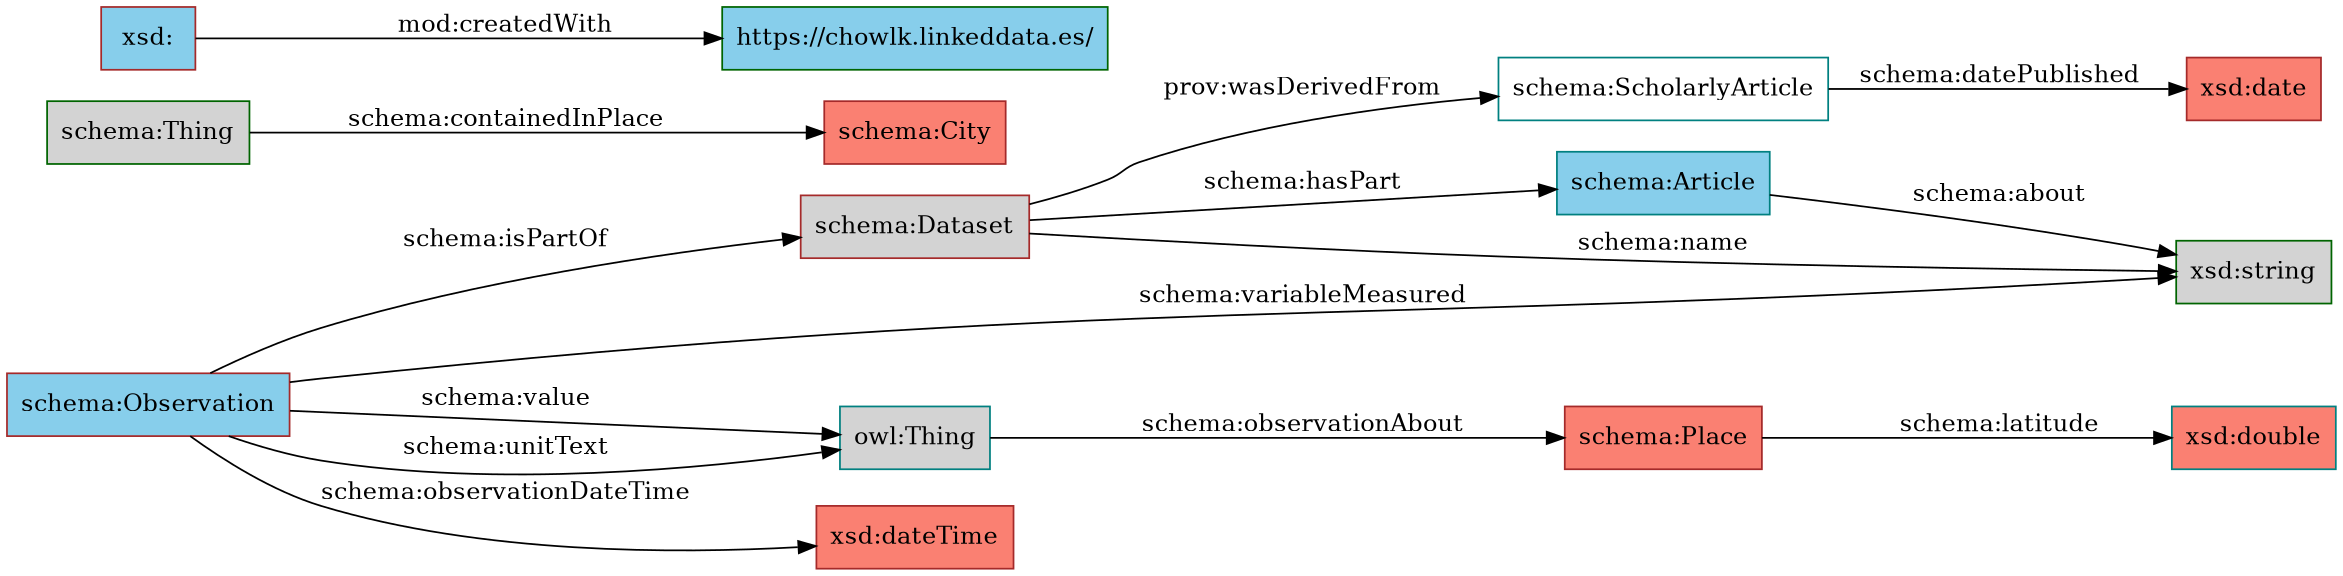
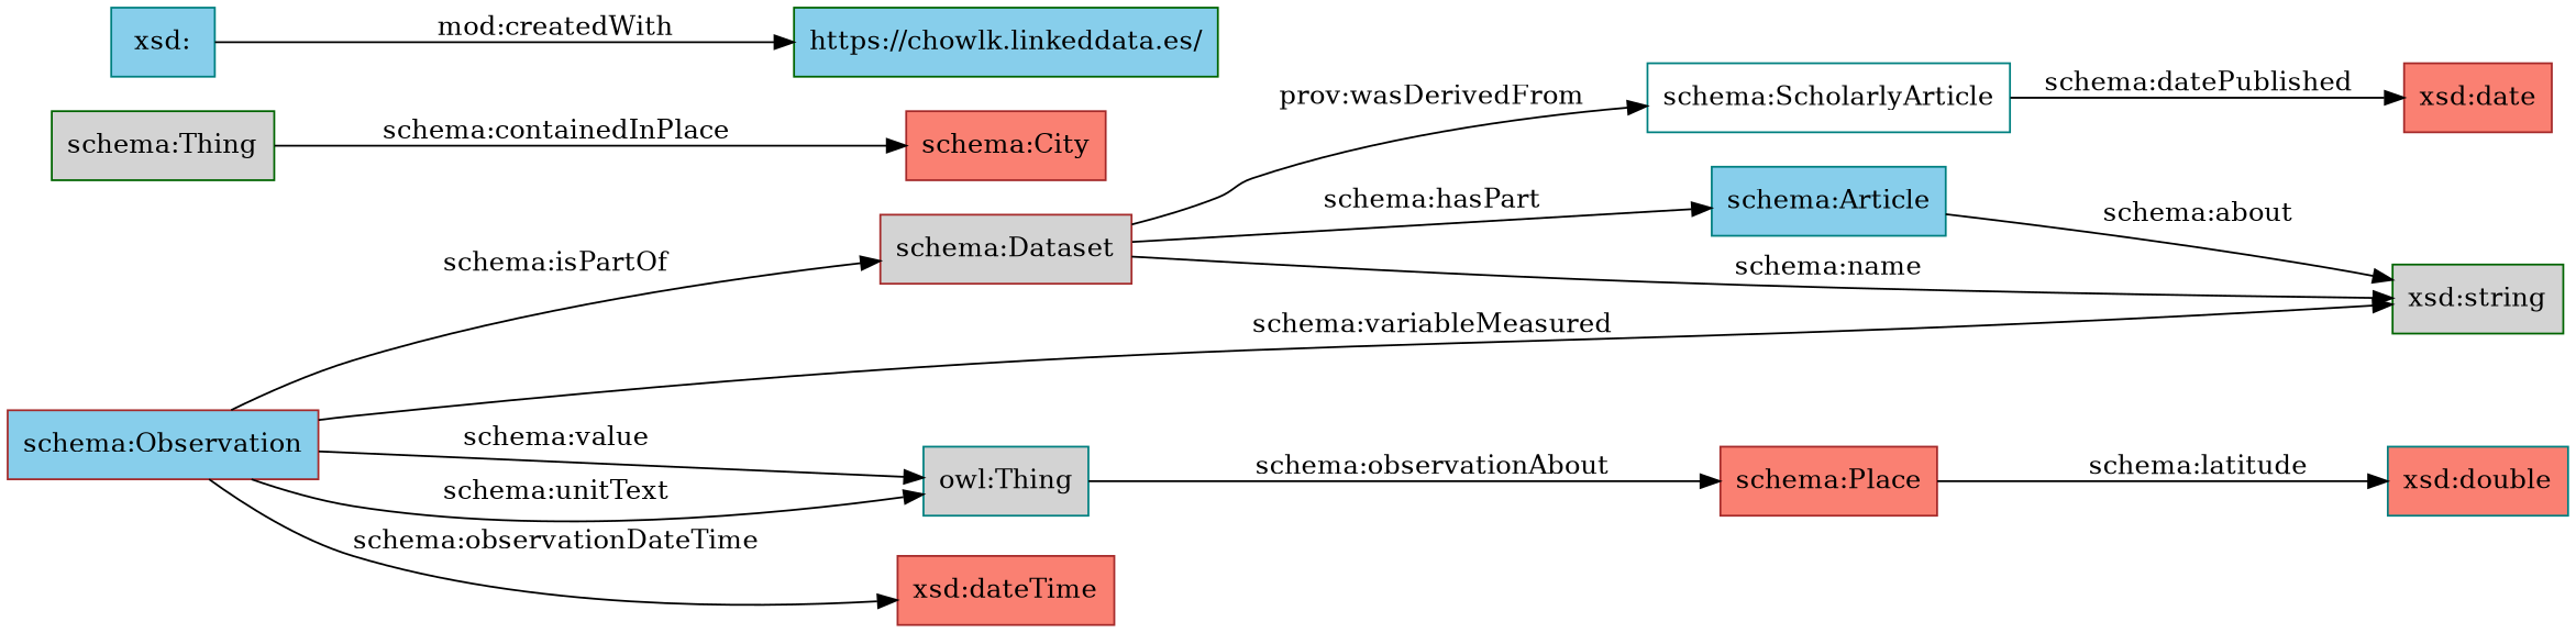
  digraph {
    rankdir=LR
    node [color=brown fillcolor=salmon shape=rectangle style=filled]
    "schema:Observation" [fillcolor=skyblue]
    "schema:Dataset" [fillcolor=lightgrey]
    "xsd:string" [color=darkgreen fillcolor=lightgrey]
    "owl:Thing" [color=teal fillcolor=lightgrey]
    "xsd:dateTime"
    "schema:ScholarlyArticle" [color=teal fillcolor=white]
    "schema:Article" [color=teal fillcolor=skyblue]
    "schema:Place"
    "xsd:date"
    "xsd:double" [color=teal]
    n11 [color=darkgreen fillcolor=lightgrey label="schema:Thing"]
    "schema:City"
-   "xsd:" [fillcolor=skyblue]
+   "xsd:" [color=teal fillcolor=skyblue]
    "https://chowlk.linkeddata.es/" [color=darkgreen fillcolor=skyblue]
    "schema:Observation" -> "schema:Dataset" [label="schema:isPartOf"]
    "schema:Observation" -> "xsd:string" [label="schema:variableMeasured"]
    "schema:Observation" -> "owl:Thing" [label="schema:value"]
    "schema:Observation" -> "owl:Thing" [label="schema:unitText"]
    "schema:Observation" -> "xsd:dateTime" [label="schema:observationDateTime"]
    "schema:Dataset" -> "xsd:string" [label="schema:name"]
    "schema:Dataset" -> "schema:ScholarlyArticle" [label="prov:wasDerivedFrom"]
    "schema:Dataset" -> "schema:Article" [label="schema:hasPart"]
    "owl:Thing" -> "schema:Place" [label="schema:observationAbout"]
    "schema:ScholarlyArticle" -> "xsd:date" [label="schema:datePublished"]
    "schema:Article" -> "xsd:string" [label="schema:about"]
    "schema:Place" -> "xsd:double" [label="schema:latitude"]
    n11 -> "schema:City" [label="schema:containedInPlace"]
    "xsd:" -> "https://chowlk.linkeddata.es/" [label="mod:createdWith"]
  }
